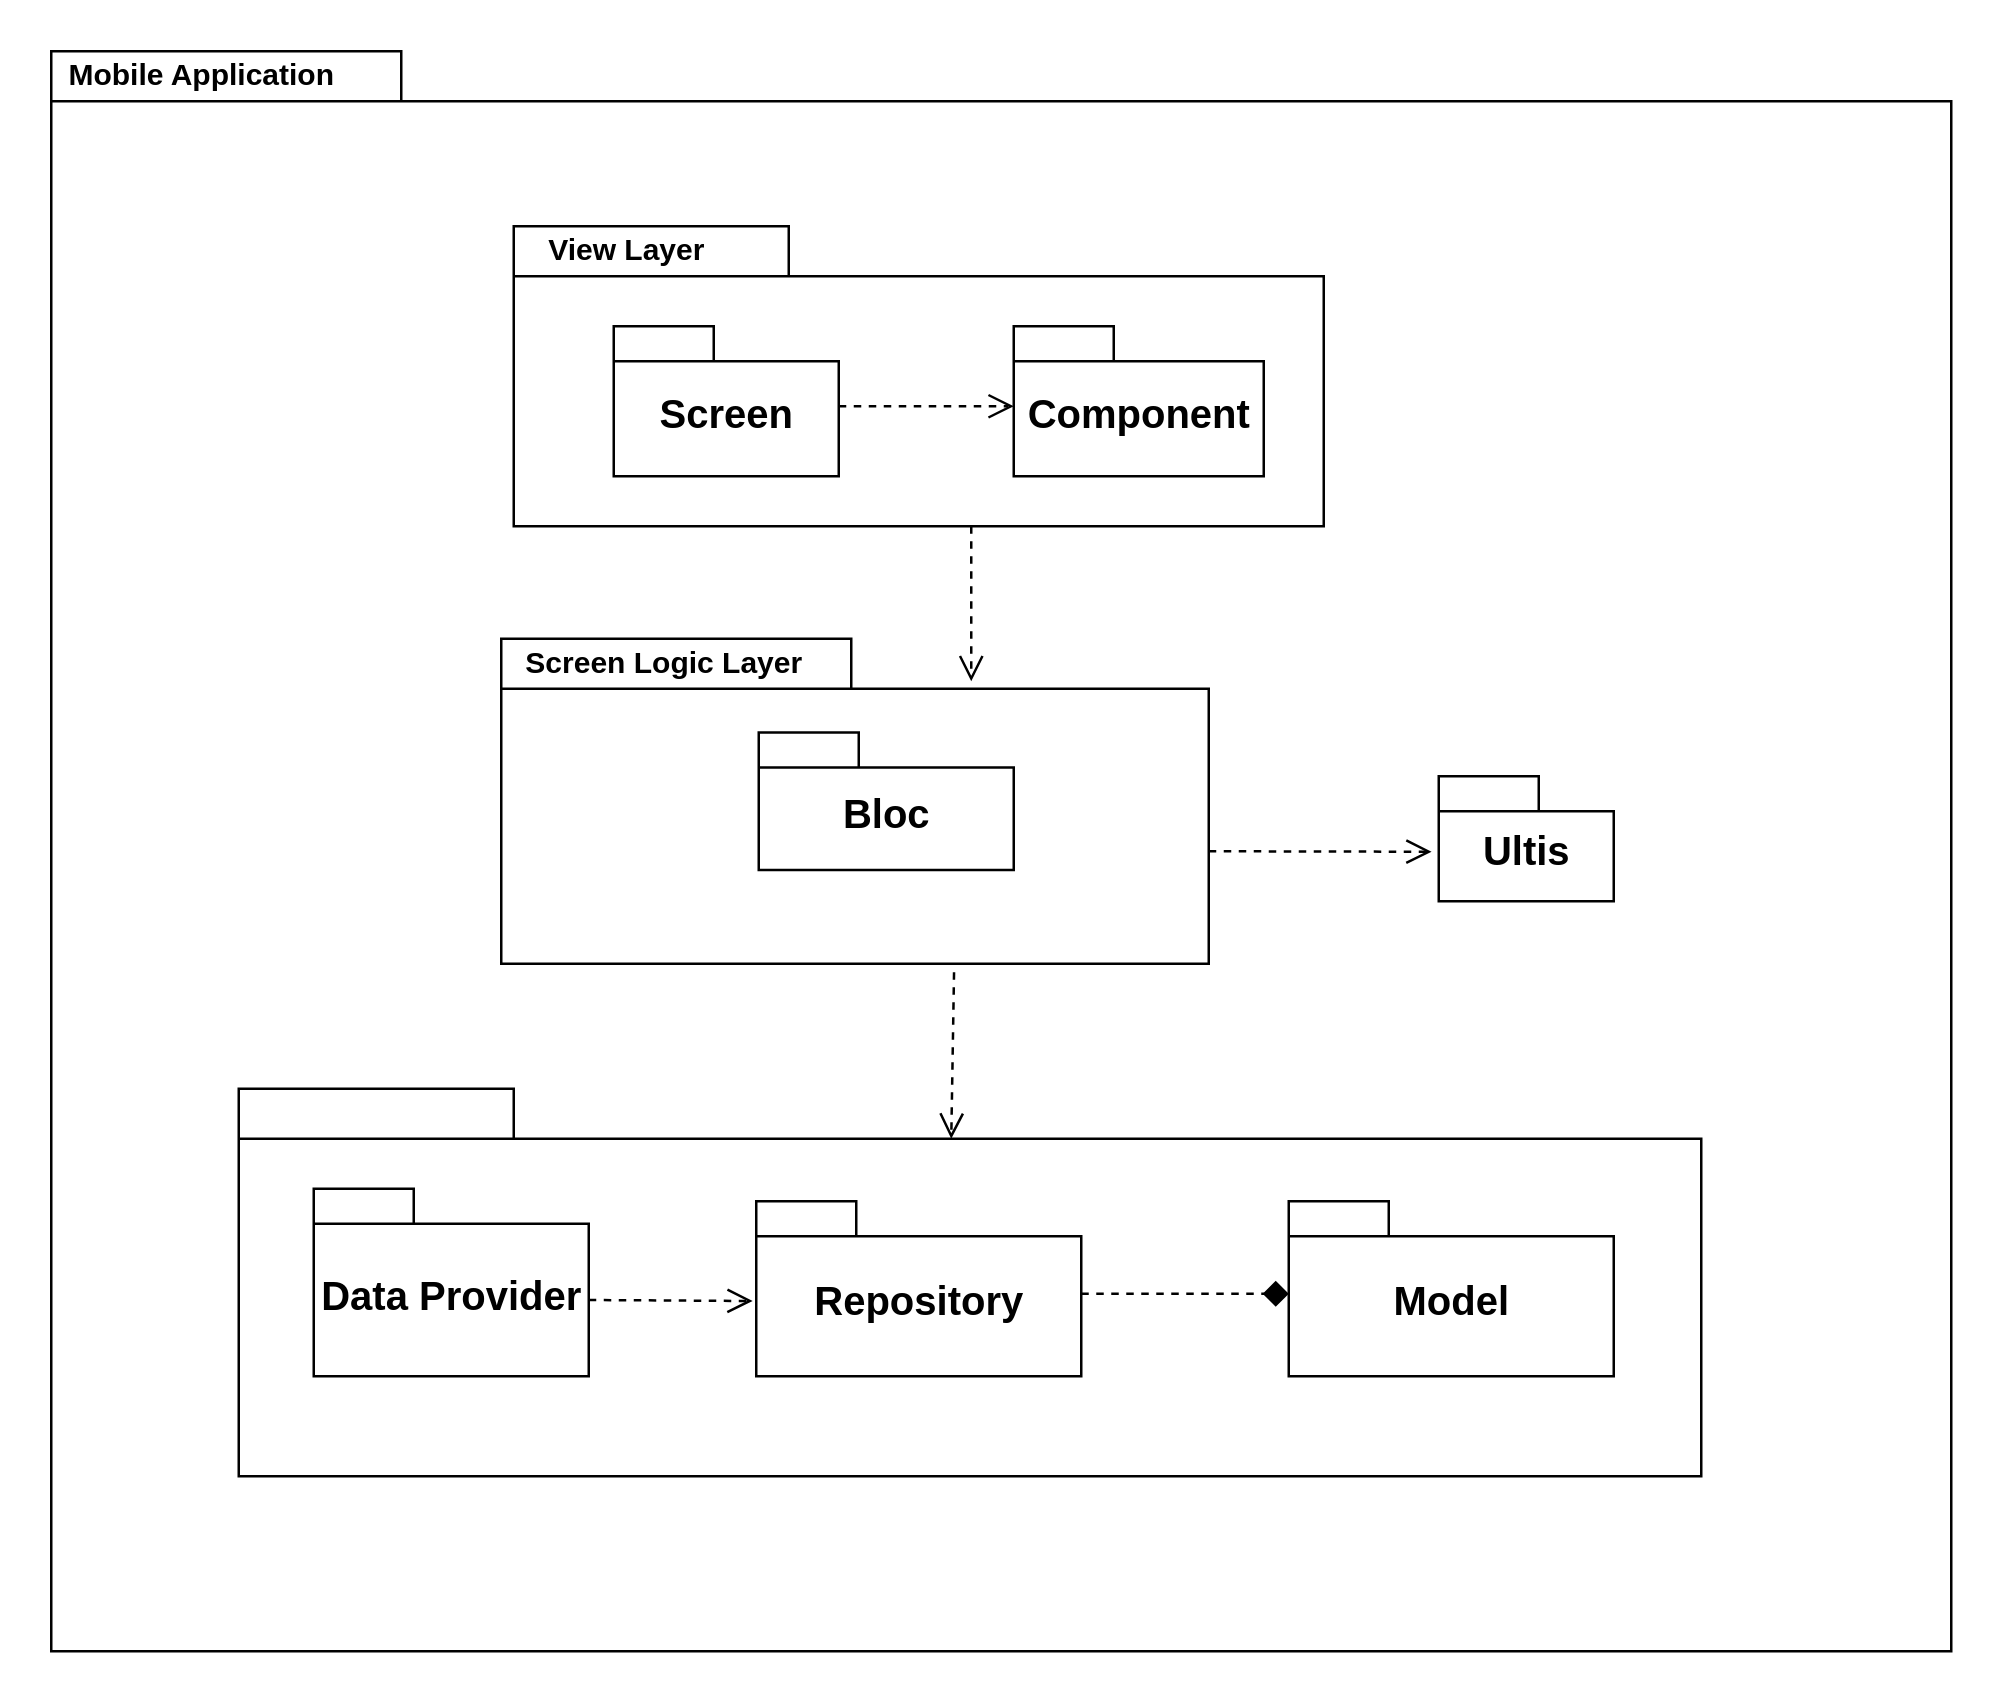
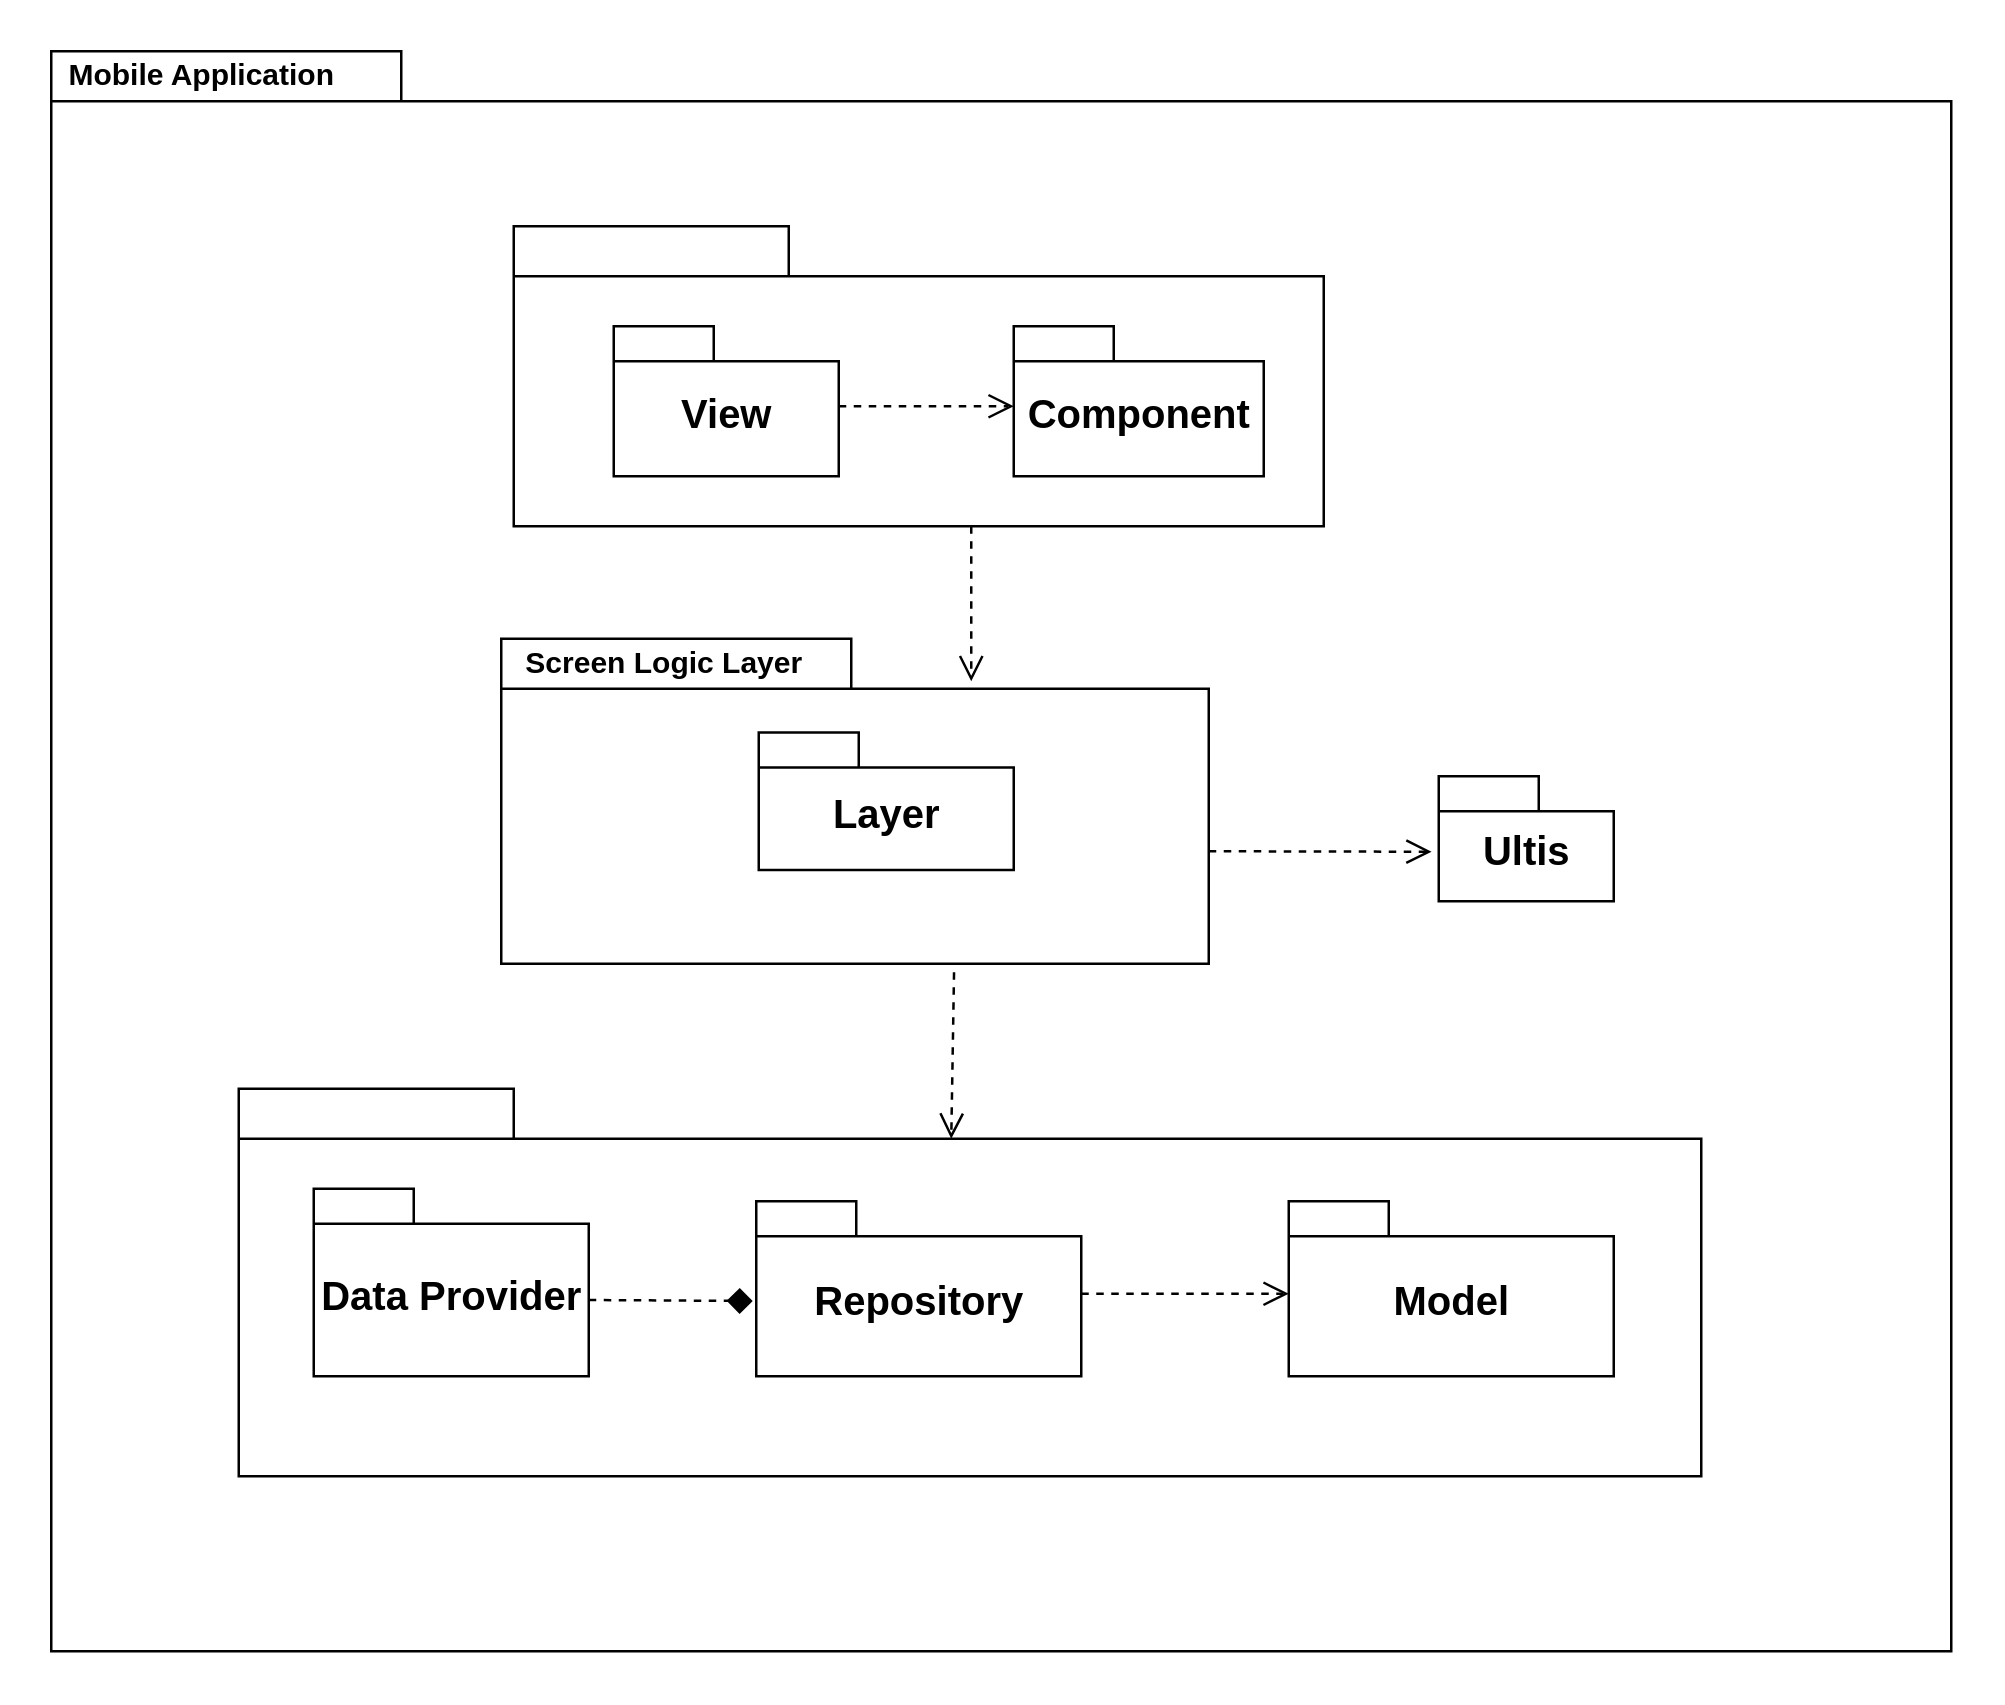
  <mxCell id="0" />
  <mxCell id="1" parent="0" />
  <mxCell id="2" value="" style="shape=folder;fontStyle=1;spacingTop=10;tabWidth=140;tabHeight=20;tabPosition=left;html=1;" vertex="1" parent="1"><mxGeometry x="20" y="20" width="760" height="640" as="geometry" /></mxCell>
  <mxCell id="3" value="" style="shape=folder;fontStyle=1;spacingTop=10;tabWidth=110;tabHeight=20;tabPosition=left;html=1;" vertex="1" parent="1"><mxGeometry x="205" y="90" width="324" height="120" as="geometry" /></mxCell>
- <mxCell id="4" value="&lt;b&gt;View Layer&lt;/b&gt;" style="text;html=1;align=center;verticalAlign=middle;resizable=0;points=[];autosize=1;" vertex="1" parent="1"><mxGeometry x="210" y="90" width="80" height="20" as="geometry" /></mxCell>
- <mxCell id="5" value="Screen" style="shape=folder;fontStyle=1;spacingTop=10;tabWidth=40;tabHeight=14;tabPosition=left;html=1;fontSize=16;" vertex="1" parent="1"><mxGeometry x="245" y="130" width="90" height="60" as="geometry" /></mxCell>
+ <mxCell id="5" value="View" style="shape=folder;fontStyle=1;spacingTop=10;tabWidth=40;tabHeight=14;tabPosition=left;html=1;fontSize=16;" vertex="1" parent="1"><mxGeometry x="245" y="130" width="90" height="60" as="geometry" /></mxCell>
  <mxCell id="6" value="Component" style="shape=folder;fontStyle=1;spacingTop=10;tabWidth=40;tabHeight=14;tabPosition=left;html=1;fontSize=16;" vertex="1" parent="1"><mxGeometry x="405" y="130" width="100" height="60" as="geometry" /></mxCell>
  <mxCell id="7" value="" style="shape=folder;fontStyle=1;spacingTop=10;tabWidth=140;tabHeight=20;tabPosition=left;html=1;" vertex="1" parent="1"><mxGeometry x="200" y="255" width="283" height="130" as="geometry" /></mxCell>
  <mxCell id="8" value="&lt;b&gt;Screen Logic Layer&lt;/b&gt;" style="text;html=1;align=center;verticalAlign=middle;resizable=0;points=[];autosize=1;" vertex="1" parent="1"><mxGeometry x="195" y="255" width="140" height="20" as="geometry" /></mxCell>
- <mxCell id="9" value="Bloc" style="shape=folder;fontStyle=1;spacingTop=10;tabWidth=40;tabHeight=14;tabPosition=left;html=1;fontSize=16;" vertex="1" parent="1"><mxGeometry x="303" y="292.5" width="102" height="55" as="geometry" /></mxCell>
+ <mxCell id="9" value="Layer" style="shape=folder;fontStyle=1;spacingTop=10;tabWidth=40;tabHeight=14;tabPosition=left;html=1;fontSize=16;" vertex="1" parent="1"><mxGeometry x="303" y="292.5" width="102" height="55" as="geometry" /></mxCell>
  <mxCell id="10" value="Ultis" style="shape=folder;fontStyle=1;spacingTop=10;tabWidth=40;tabHeight=14;tabPosition=left;html=1;fontSize=16;" vertex="1" parent="1"><mxGeometry x="575" y="310" width="70" height="50" as="geometry" /></mxCell>
  <mxCell id="11" value="" style="shape=folder;fontStyle=1;spacingTop=10;tabWidth=110;tabHeight=20;tabPosition=left;html=1;" vertex="1" parent="1"><mxGeometry x="95" y="435" width="585" height="155" as="geometry" /></mxCell>
  <mxCell id="12" value="Data Provider" style="shape=folder;fontStyle=1;spacingTop=10;tabWidth=40;tabHeight=14;tabPosition=left;html=1;fontSize=16;" vertex="1" parent="1"><mxGeometry x="125" y="475" width="110" height="75" as="geometry" /></mxCell>
  <mxCell id="13" value="Repository" style="shape=folder;fontStyle=1;spacingTop=10;tabWidth=40;tabHeight=14;tabPosition=left;html=1;fontSize=16;" vertex="1" parent="1"><mxGeometry x="302" y="480" width="130" height="70" as="geometry" /></mxCell>
  <mxCell id="14" value="" style="html=1;verticalAlign=bottom;endArrow=open;dashed=1;endSize=8;" edge="1" parent="1"><mxGeometry relative="1" as="geometry"><mxPoint x="388" y="210" as="sourcePoint" /><mxPoint x="388" y="272" as="targetPoint" /></mxGeometry></mxCell>
  <mxCell id="15" value="" style="html=1;verticalAlign=bottom;endArrow=open;dashed=1;endSize=8;entryX=0;entryY=0;entryDx=0;entryDy=32;entryPerimeter=0;" edge="1" parent="1" target="6"><mxGeometry relative="1" as="geometry"><mxPoint x="335" y="162" as="sourcePoint" /><mxPoint x="345" y="230" as="targetPoint" /></mxGeometry></mxCell>
  <mxCell id="16" value="Model" style="shape=folder;fontStyle=1;spacingTop=10;tabWidth=40;tabHeight=14;tabPosition=left;html=1;fontSize=16;" vertex="1" parent="1"><mxGeometry x="515" y="480" width="130" height="70" as="geometry" /></mxCell>
  <mxCell id="17" value="" style="html=1;verticalAlign=bottom;endArrow=open;dashed=1;endSize=8;entryX=-0.041;entryY=0.604;entryDx=0;entryDy=0;entryPerimeter=0;" edge="1" parent="1" target="10"><mxGeometry relative="1" as="geometry"><mxPoint x="483" y="340" as="sourcePoint" /><mxPoint x="516.2" y="409.93" as="targetPoint" /></mxGeometry></mxCell>
- <mxCell id="18" value="" style="html=1;verticalAlign=bottom;endArrow=open;dashed=1;endSize=8;entryX=-0.011;entryY=0.57;entryDx=0;entryDy=0;entryPerimeter=0;exitX=0;exitY=0;exitDx=110;exitDy=44.5;exitPerimeter=0;" edge="1" parent="1" source="12" target="13"><mxGeometry relative="1" as="geometry"><mxPoint x="314.996" y="465.07" as="sourcePoint" /><mxPoint x="316.2" y="535" as="targetPoint" /></mxGeometry></mxCell>
- <mxCell id="19" value="" style="html=1;verticalAlign=bottom;endArrow=diamond;dashed=1;endSize=8;exitX=0;exitY=0;exitDx=130;exitDy=37;exitPerimeter=0;entryX=0;entryY=0;entryDx=0;entryDy=37;entryPerimeter=0;" edge="1" parent="1" source="13" target="16"><mxGeometry relative="1" as="geometry"><mxPoint x="435" y="542" as="sourcePoint" /><mxPoint x="465.57" y="606.2" as="targetPoint" /></mxGeometry></mxCell>
+ <mxCell id="18" value="" style="html=1;verticalAlign=bottom;endArrow=diamond;dashed=1;endSize=8;entryX=-0.011;entryY=0.57;entryDx=0;entryDy=0;entryPerimeter=0;exitX=0;exitY=0;exitDx=110;exitDy=44.5;exitPerimeter=0;" edge="1" parent="1" source="12" target="13"><mxGeometry relative="1" as="geometry"><mxPoint x="314.996" y="465.07" as="sourcePoint" /><mxPoint x="316.2" y="535" as="targetPoint" /></mxGeometry></mxCell>
+ <mxCell id="19" value="" style="html=1;verticalAlign=bottom;endArrow=open;dashed=1;endSize=8;exitX=0;exitY=0;exitDx=130;exitDy=37;exitPerimeter=0;entryX=0;entryY=0;entryDx=0;entryDy=37;entryPerimeter=0;" edge="1" parent="1" source="13" target="16"><mxGeometry relative="1" as="geometry"><mxPoint x="435" y="542" as="sourcePoint" /><mxPoint x="465.57" y="606.2" as="targetPoint" /></mxGeometry></mxCell>
  <mxCell id="20" value="&lt;b&gt;Mobile Application&lt;/b&gt;" style="text;html=1;align=center;verticalAlign=middle;resizable=0;points=[];autosize=1;" vertex="1" parent="1"><mxGeometry x="20" y="20" width="120" height="20" as="geometry" /></mxCell>
  <mxCell id="21" value="" style="html=1;verticalAlign=bottom;endArrow=open;dashed=1;endSize=8;exitX=0.64;exitY=1.026;exitDx=0;exitDy=0;exitPerimeter=0;" edge="1" parent="1" source="7"><mxGeometry relative="1" as="geometry"><mxPoint x="380" y="393" as="sourcePoint" /><mxPoint x="380" y="455" as="targetPoint" /></mxGeometry></mxCell>
